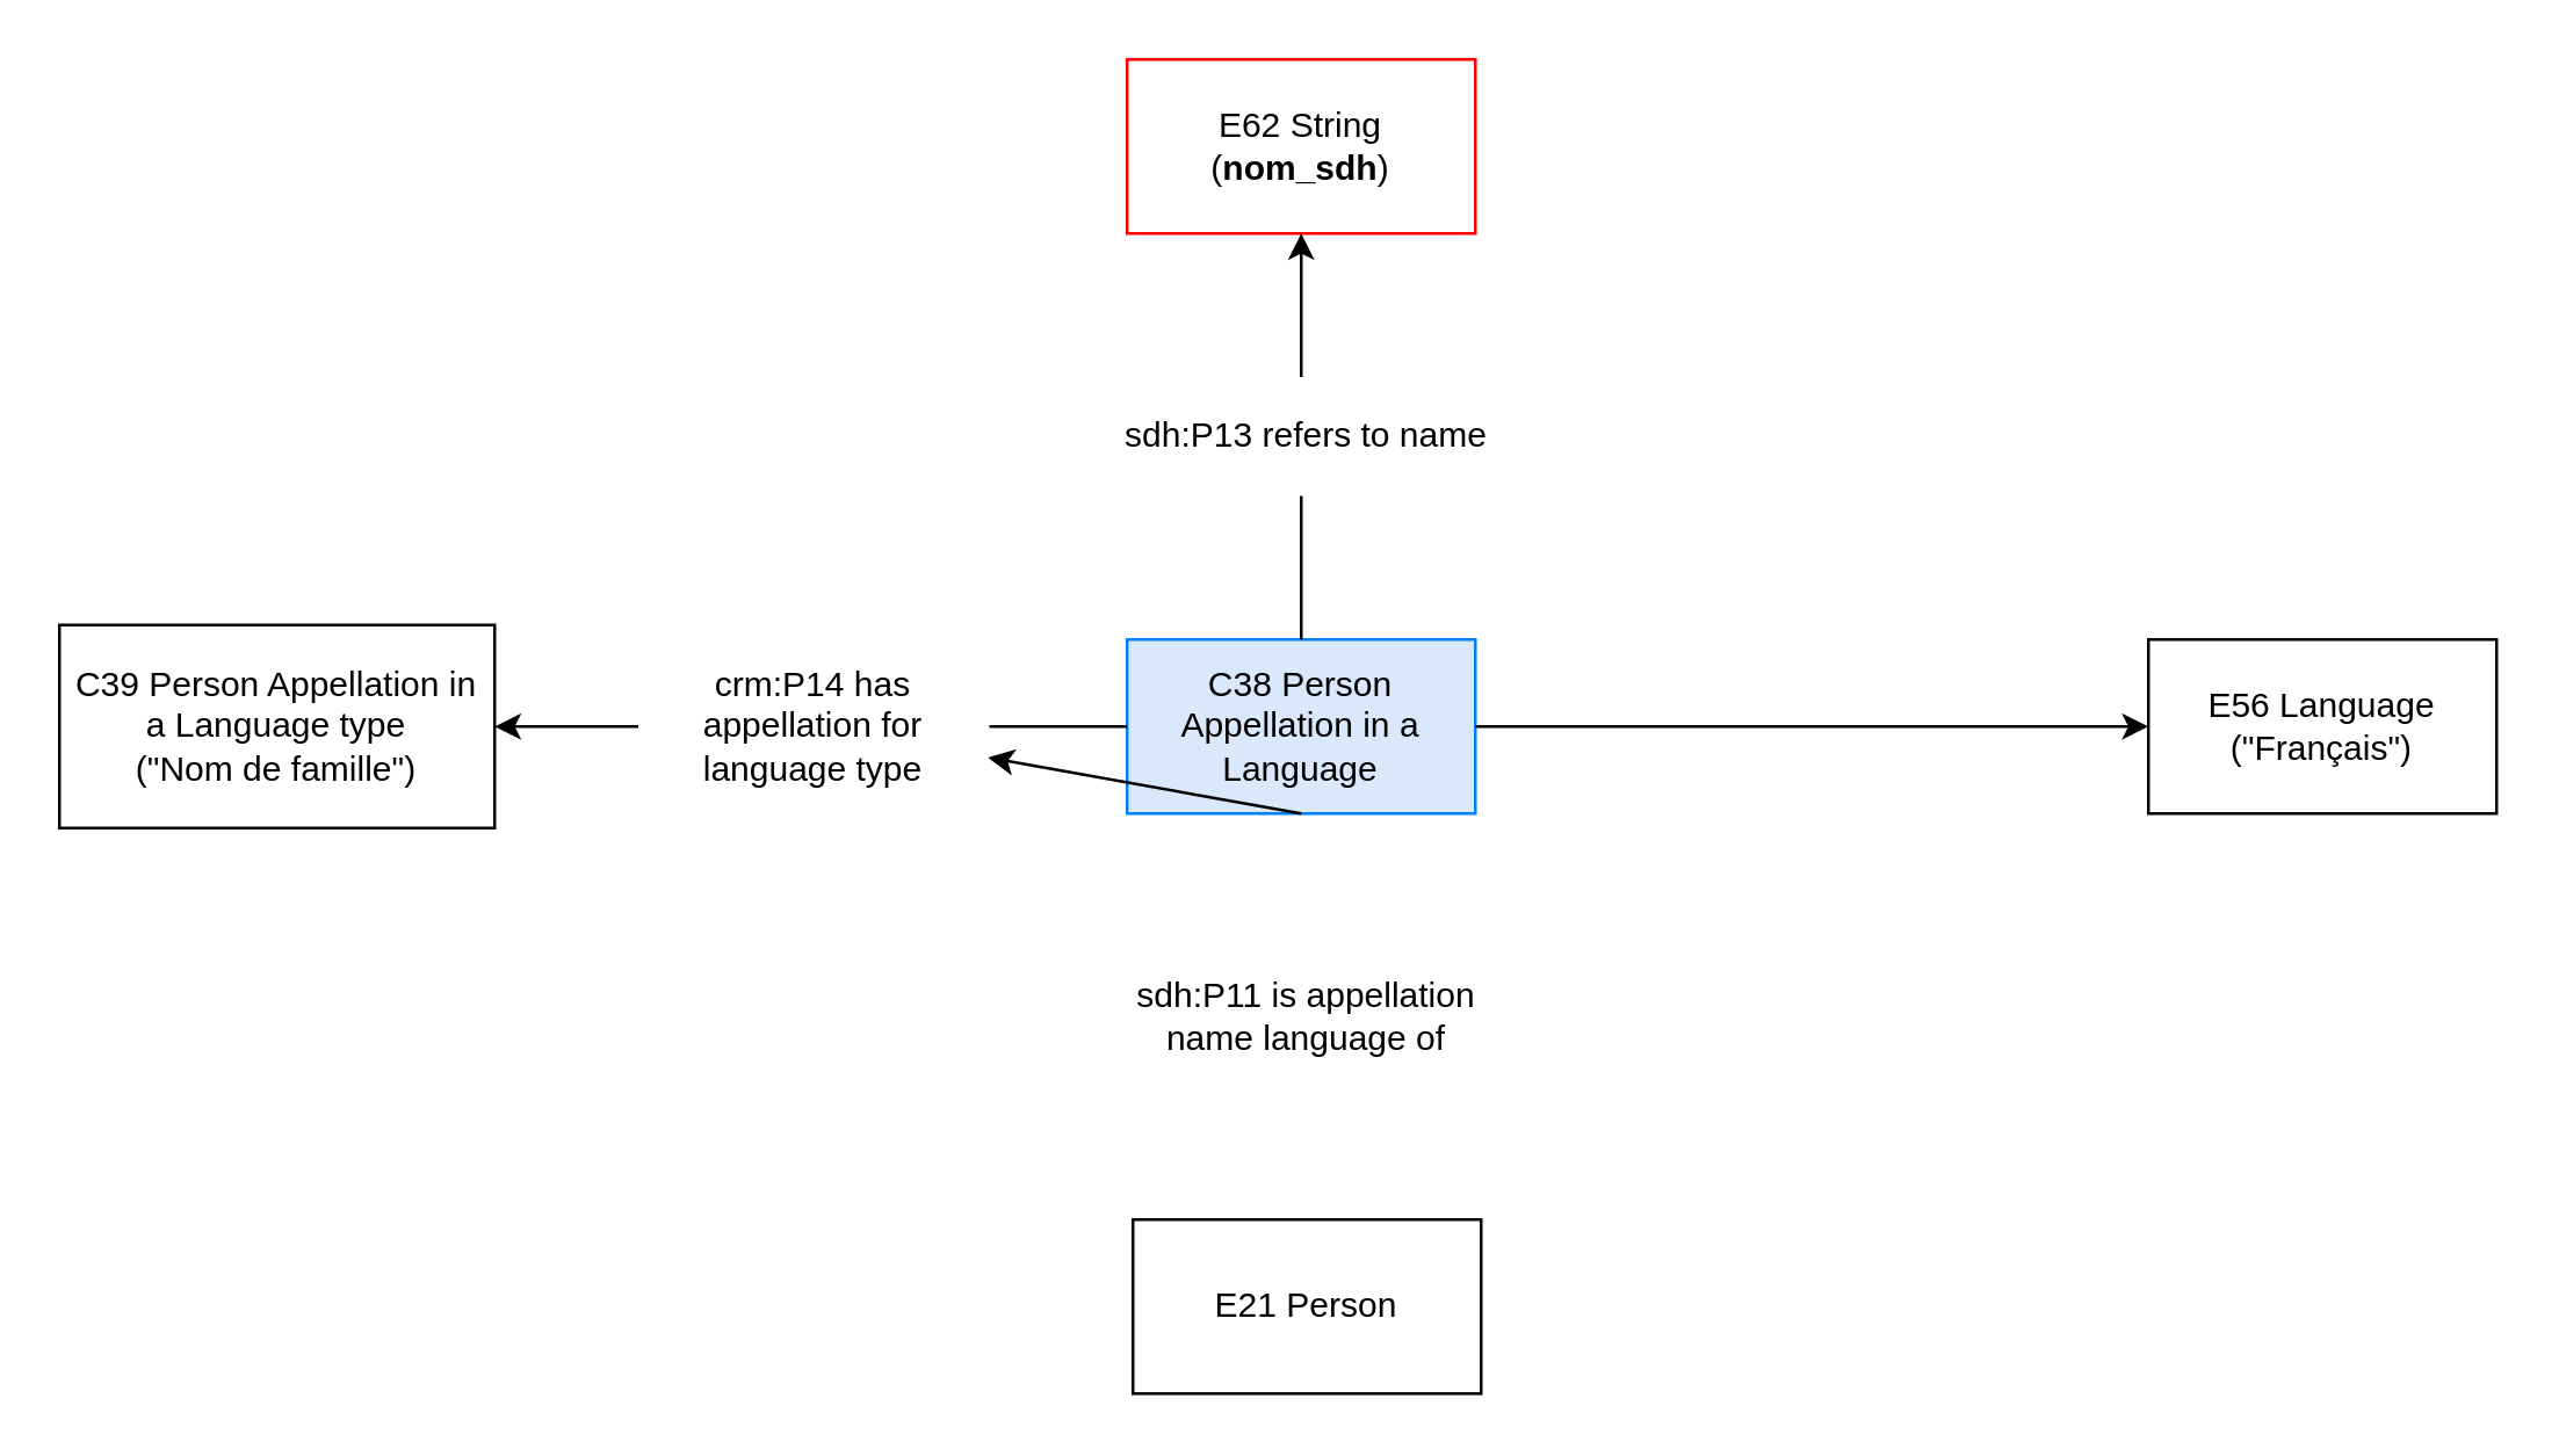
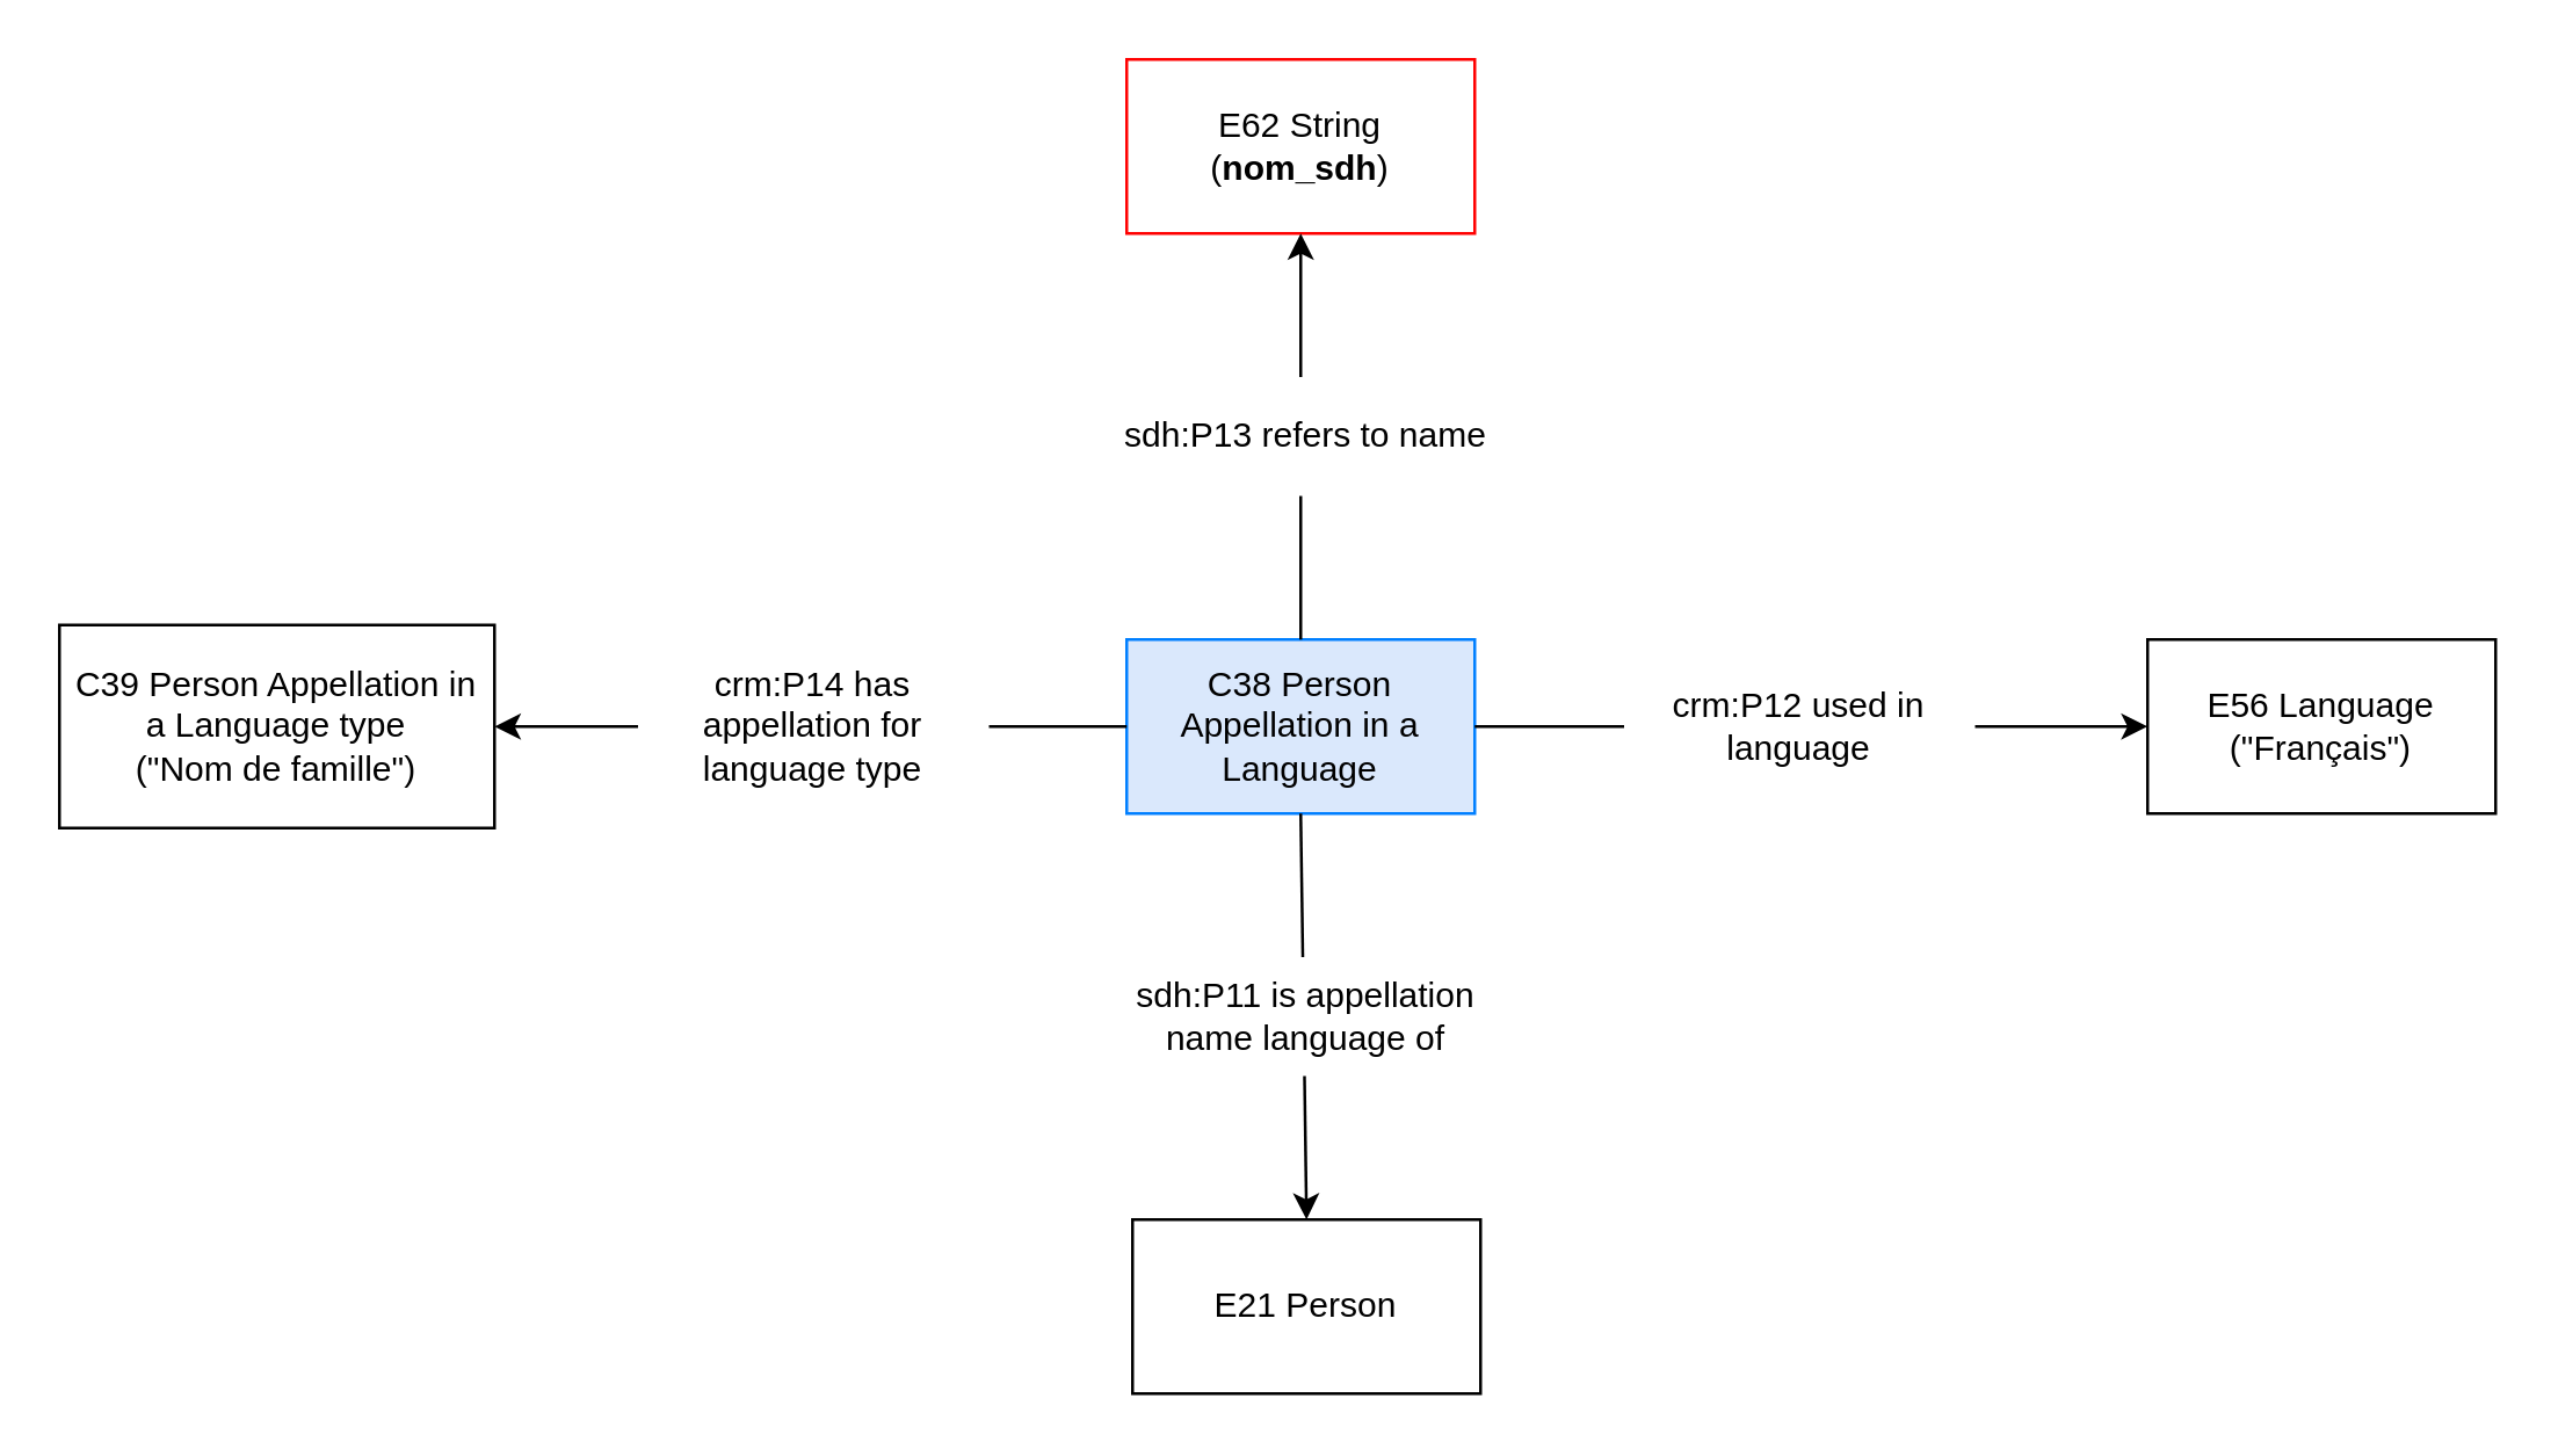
  <mxCell id="0" />
  <mxCell id="1" parent="0" />
  <mxCell id="2" value="C39 Person Appellation in a Language type&lt;div&gt;(&quot;Nom de famille&quot;)&lt;/div&gt;" style="rounded=0;whiteSpace=wrap;html=1;fillColor=default;strokeColor=#000000;" parent="1" vertex="1"><mxGeometry x="20" y="215" width="150" height="70" as="geometry" /></mxCell>
  <mxCell id="3" value="E62 String&lt;div&gt;(&lt;b&gt;nom_sdh&lt;/b&gt;)&lt;/div&gt;" style="rounded=0;whiteSpace=wrap;html=1;strokeColor=#FF0000;" parent="1" vertex="1"><mxGeometry x="388" y="20" width="120" height="60" as="geometry" /></mxCell>
  <mxCell id="4" value="C38 Person Appellation in a Language" style="rounded=0;whiteSpace=wrap;html=1;strokeColor=#007FFF;fillColor=#dae8fc;" parent="1" vertex="1"><mxGeometry x="388" y="220" width="120" height="60" as="geometry" /></mxCell>
  <mxCell id="5" value="" style="endArrow=classic;html=1;rounded=0;entryX=0.5;entryY=1;entryDx=0;entryDy=0;" parent="1" edge="1"><mxGeometry width="50" height="50" relative="1" as="geometry"><mxPoint x="448" y="220" as="sourcePoint" /><mxPoint x="448" y="80" as="targetPoint" /></mxGeometry></mxCell>
  <mxCell id="6" value="sdh:P13 refers to name" style="rounded=0;whiteSpace=wrap;html=1;strokeColor=#FFFFFF;" parent="1" vertex="1"><mxGeometry x="384" y="130" width="132" height="40" as="geometry" /></mxCell>
  <mxCell id="7" value="E56 Language&lt;div&gt;(&quot;Français&quot;)&lt;/div&gt;" style="rounded=0;whiteSpace=wrap;html=1;" parent="1" vertex="1"><mxGeometry x="740" y="220" width="120" height="60" as="geometry" /></mxCell>
  <mxCell id="8" value="" style="endArrow=classic;html=1;rounded=0;entryX=0;entryY=0.5;entryDx=0;entryDy=0;exitX=1;exitY=0.5;exitDx=0;exitDy=0;" parent="1" source="4" target="7" edge="1"><mxGeometry width="50" height="50" relative="1" as="geometry"><mxPoint x="458" y="230" as="sourcePoint" /><mxPoint x="458" y="90" as="targetPoint" /></mxGeometry></mxCell>
  <mxCell id="9" value="" style="endArrow=classic;html=1;rounded=0;entryX=1;entryY=0.5;entryDx=0;entryDy=0;exitX=0;exitY=0.5;exitDx=0;exitDy=0;" parent="1" source="4" target="2" edge="1"><mxGeometry width="50" height="50" relative="1" as="geometry"><mxPoint x="518" y="260" as="sourcePoint" /><mxPoint x="670" y="260" as="targetPoint" /></mxGeometry></mxCell>
  <mxCell id="10" value="crm:P14 has appellation for language type" style="rounded=0;whiteSpace=wrap;html=1;strokeColor=#FFFFFF;" parent="1" vertex="1"><mxGeometry x="220" y="230" width="120" height="40" as="geometry" /></mxCell>
+ <mxCell id="11" value="crm:P12 used in language" style="rounded=0;whiteSpace=wrap;html=1;strokeColor=#FFFFFF;" parent="1" vertex="1"><mxGeometry x="560" y="230" width="120" height="40" as="geometry" /></mxCell>
  <mxCell id="12" value="E21 Person" style="rounded=0;whiteSpace=wrap;html=1;" parent="1" vertex="1"><mxGeometry x="390" y="420" width="120" height="60" as="geometry" /></mxCell>
- <mxCell id="13" value="" style="endArrow=classic;html=1;rounded=0;exitX=0.5;exitY=1;exitDx=0;exitDy=0;" parent="1" source="4" target="10" edge="1"><mxGeometry width="50" height="50" relative="1" as="geometry"><mxPoint x="450" y="290" as="sourcePoint" /><mxPoint x="-190" y="459" as="targetPoint" /></mxGeometry></mxCell>
+ <mxCell id="13" value="" style="endArrow=classic;html=1;rounded=0;entryX=0.5;entryY=0;entryDx=0;entryDy=0;exitX=0.5;exitY=1;exitDx=0;exitDy=0;" parent="1" source="4" target="12" edge="1"><mxGeometry width="50" height="50" relative="1" as="geometry"><mxPoint x="450" y="290" as="sourcePoint" /><mxPoint x="-190" y="459" as="targetPoint" /></mxGeometry></mxCell>
  <mxCell id="14" value="sdh:P11 is appellation name language of" style="rounded=0;whiteSpace=wrap;html=1;strokeColor=#FFFFFF;" parent="1" vertex="1"><mxGeometry x="390" y="330" width="120" height="40" as="geometry" /></mxCell>
